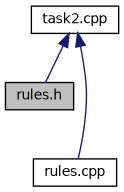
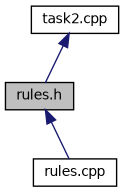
  digraph {
    node [color=black fillcolor=white fontname=Helvetica fontsize=10 shape=record style=filled]
    edge [color=midnightblue dir=back fontname=Helvetica fontsize=10 labelfontname=Helvetica labelfontsize=10 style=solid]
    n1 [fillcolor=grey75 fontcolor=black height=0.2 label="rules.h" width=0.4]
    n2 [height=0.2 label="rules.cpp" width=0.4]
    n3 [height=0.2 label="task2.cpp" width=0.4]
-   n3 -> n2
+   n1 -> n2
    n3 -> n1
  }
